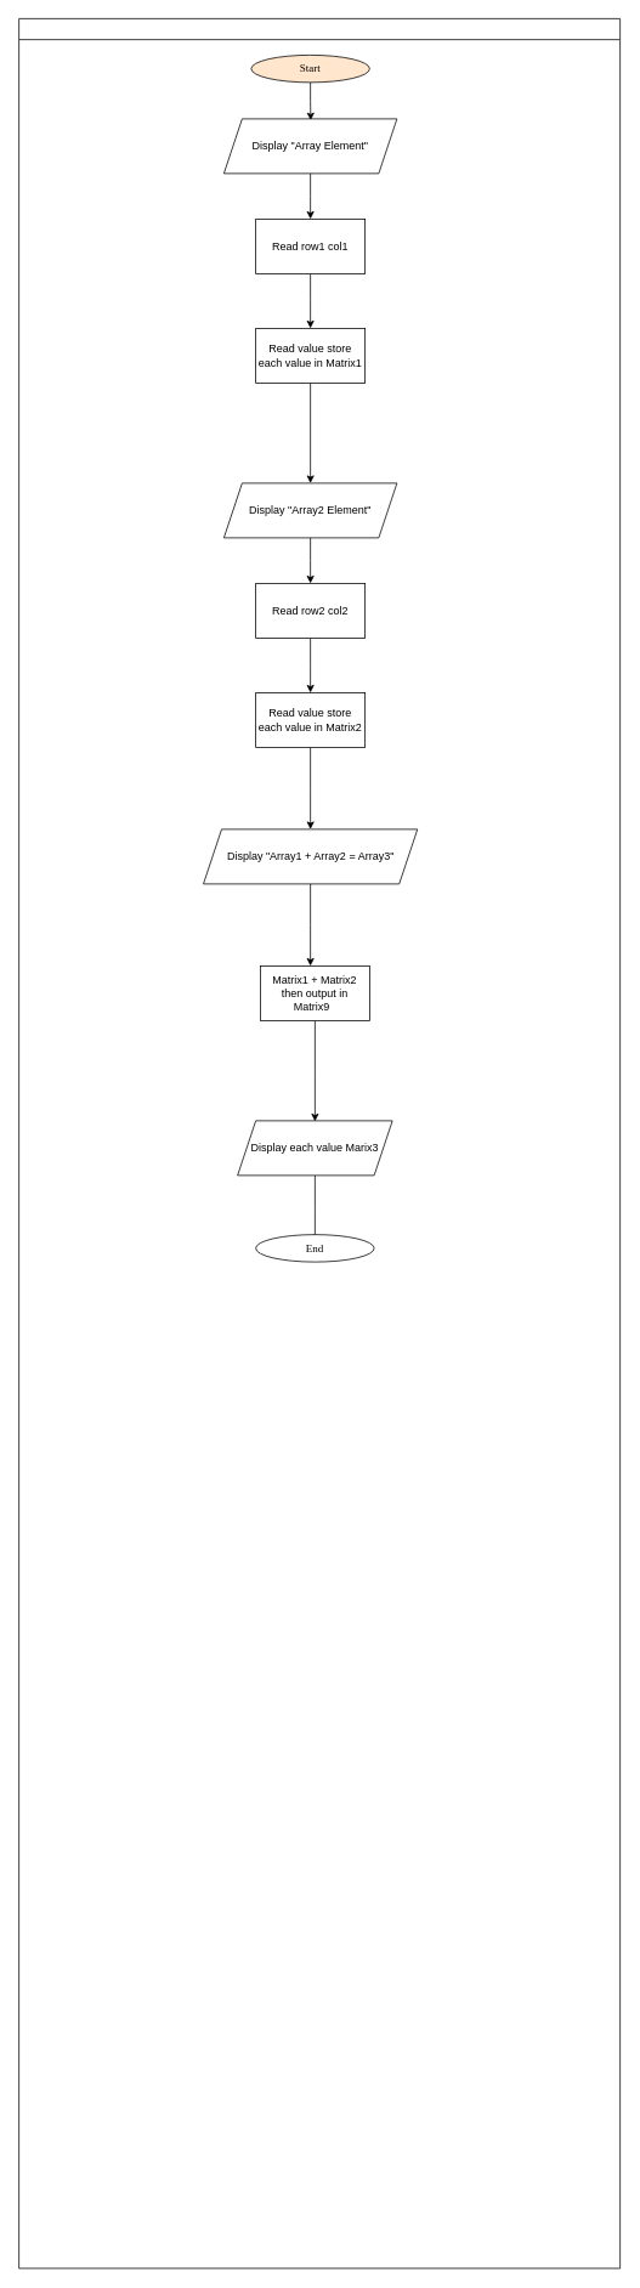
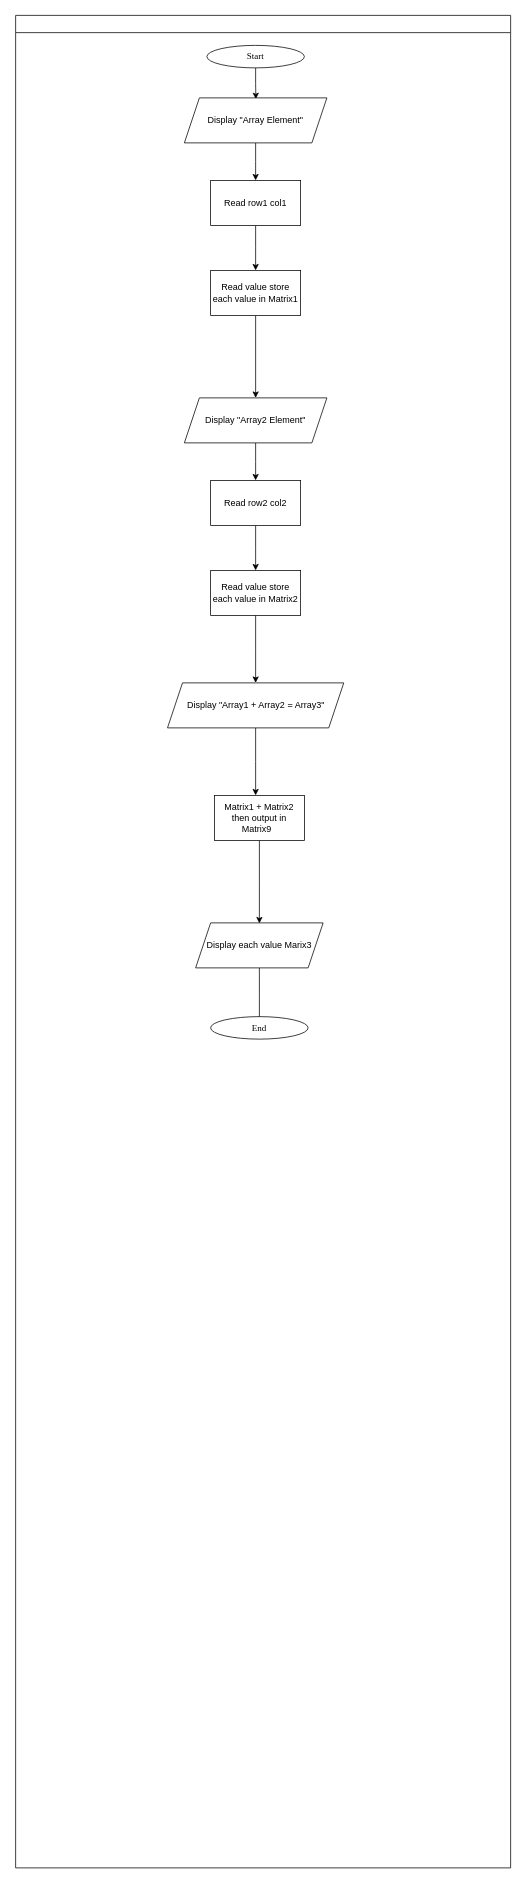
  <mxCell id="0" />
  <mxCell id="1" parent="0" />
  <mxCell id="2" value="" style="swimlane;fontFamily=Sarabun;fontSource=https%3A%2F%2Ffonts.googleapis.com%2Fcss%3Ffamily%3DSarabun;" parent="1" vertex="1"><mxGeometry x="20" y="20" width="660" height="2470" as="geometry" /></mxCell>
- <mxCell id="3" value="&lt;font data-font-src=&quot;https://fonts.googleapis.com/css?family=Sarabun&quot; face=&quot;Sarabun&quot;&gt;Start&lt;/font&gt;" style="ellipse;whiteSpace=wrap;html=1;fillColor=#ffe6cc;" parent="2" vertex="1"><mxGeometry x="255" y="40" width="130" height="30" as="geometry" /></mxCell>
+ <mxCell id="3" value="&lt;font data-font-src=&quot;https://fonts.googleapis.com/css?family=Sarabun&quot; face=&quot;Sarabun&quot;&gt;Start&lt;/font&gt;" style="ellipse;whiteSpace=wrap;html=1;" parent="2" vertex="1"><mxGeometry x="255" y="40" width="130" height="30" as="geometry" /></mxCell>
  <mxCell id="4" style="edgeStyle=orthogonalEdgeStyle;rounded=0;orthogonalLoop=1;jettySize=auto;html=1;entryX=0.473;entryY=0.019;entryDx=0;entryDy=0;entryPerimeter=0;" parent="2" source="3" edge="1"><mxGeometry relative="1" as="geometry"><mxPoint x="320.33" y="111.71" as="targetPoint" /></mxGeometry></mxCell>
  <mxCell id="5" style="edgeStyle=orthogonalEdgeStyle;rounded=0;orthogonalLoop=1;jettySize=auto;html=1;" edge="1" parent="2" source="6"><mxGeometry relative="1" as="geometry"><mxPoint x="320" y="220" as="targetPoint" /></mxGeometry></mxCell>
  <mxCell id="6" value="Display &quot;Array Element&quot;" style="shape=parallelogram;perimeter=parallelogramPerimeter;whiteSpace=wrap;html=1;fixedSize=1;" vertex="1" parent="2"><mxGeometry x="225" y="110" width="190" height="60" as="geometry" /></mxCell>
  <mxCell id="7" style="edgeStyle=orthogonalEdgeStyle;rounded=0;orthogonalLoop=1;jettySize=auto;html=1;" edge="1" parent="2" source="8"><mxGeometry relative="1" as="geometry"><mxPoint x="320" y="340" as="targetPoint" /></mxGeometry></mxCell>
  <mxCell id="8" value="Read row1 col1" style="rounded=0;whiteSpace=wrap;html=1;" vertex="1" parent="2"><mxGeometry x="260" y="220" width="120" height="60" as="geometry" /></mxCell>
  <mxCell id="9" style="edgeStyle=orthogonalEdgeStyle;rounded=0;orthogonalLoop=1;jettySize=auto;html=1;entryX=0.5;entryY=0;entryDx=0;entryDy=0;" edge="1" parent="2" source="10" target="12"><mxGeometry relative="1" as="geometry" /></mxCell>
  <mxCell id="10" value="Read value store each value in Matrix1" style="rounded=0;whiteSpace=wrap;html=1;" vertex="1" parent="2"><mxGeometry x="260" y="340" width="120" height="60" as="geometry" /></mxCell>
  <mxCell id="11" style="edgeStyle=orthogonalEdgeStyle;rounded=0;orthogonalLoop=1;jettySize=auto;html=1;" edge="1" parent="2" source="12"><mxGeometry relative="1" as="geometry"><mxPoint x="320" y="620" as="targetPoint" /></mxGeometry></mxCell>
  <mxCell id="12" value="Display &quot;Array2 Element&quot;" style="shape=parallelogram;perimeter=parallelogramPerimeter;whiteSpace=wrap;html=1;fixedSize=1;" vertex="1" parent="2"><mxGeometry x="225" y="510" width="190" height="60" as="geometry" /></mxCell>
  <mxCell id="13" style="edgeStyle=orthogonalEdgeStyle;rounded=0;orthogonalLoop=1;jettySize=auto;html=1;" edge="1" parent="2" source="14"><mxGeometry relative="1" as="geometry"><mxPoint x="320" y="740" as="targetPoint" /></mxGeometry></mxCell>
  <mxCell id="14" value="Read row2 col2" style="rounded=0;whiteSpace=wrap;html=1;" vertex="1" parent="2"><mxGeometry x="260" y="620" width="120" height="60" as="geometry" /></mxCell>
  <mxCell id="15" style="edgeStyle=orthogonalEdgeStyle;rounded=0;orthogonalLoop=1;jettySize=auto;html=1;" edge="1" parent="2" source="16"><mxGeometry relative="1" as="geometry"><mxPoint x="320" y="890" as="targetPoint" /></mxGeometry></mxCell>
  <mxCell id="16" value="Read value store each value in Matrix2" style="rounded=0;whiteSpace=wrap;html=1;" vertex="1" parent="2"><mxGeometry x="260" y="740" width="120" height="60" as="geometry" /></mxCell>
  <mxCell id="17" style="edgeStyle=orthogonalEdgeStyle;rounded=0;orthogonalLoop=1;jettySize=auto;html=1;" edge="1" parent="2" source="18"><mxGeometry relative="1" as="geometry"><mxPoint x="320" y="1040" as="targetPoint" /></mxGeometry></mxCell>
  <mxCell id="18" value="Display &quot;Array1 + Array2 = Array3&quot;" style="shape=parallelogram;perimeter=parallelogramPerimeter;whiteSpace=wrap;html=1;fixedSize=1;" vertex="1" parent="2"><mxGeometry x="202.5" y="890" width="235" height="60" as="geometry" /></mxCell>
  <mxCell id="19" style="edgeStyle=orthogonalEdgeStyle;rounded=0;orthogonalLoop=1;jettySize=auto;html=1;" edge="1" parent="2" source="20"><mxGeometry relative="1" as="geometry"><mxPoint x="325" y="1210.69" as="targetPoint" /></mxGeometry></mxCell>
  <mxCell id="20" value="Matrix1 + Matrix2 then output in Matrix9&amp;nbsp;&amp;nbsp;" style="rounded=0;whiteSpace=wrap;html=1;" vertex="1" parent="2"><mxGeometry x="265" y="1040" width="120" height="60" as="geometry" /></mxCell>
  <mxCell id="21" style="edgeStyle=orthogonalEdgeStyle;rounded=0;orthogonalLoop=1;jettySize=auto;html=1;" edge="1" parent="2" source="22"><mxGeometry relative="1" as="geometry"><mxPoint x="325" y="1350.0" as="targetPoint" /></mxGeometry></mxCell>
  <mxCell id="22" value="Display each value Marix3" style="shape=parallelogram;perimeter=parallelogramPerimeter;whiteSpace=wrap;html=1;fixedSize=1;" vertex="1" parent="2"><mxGeometry x="240" y="1210" width="170" height="60" as="geometry" /></mxCell>
  <mxCell id="23" value="&lt;font data-font-src=&quot;https://fonts.googleapis.com/css?family=Sarabun&quot; face=&quot;Sarabun&quot;&gt;End&lt;/font&gt;" style="ellipse;whiteSpace=wrap;html=1;" vertex="1" parent="2"><mxGeometry x="260" y="1335" width="130" height="30" as="geometry" /></mxCell>
